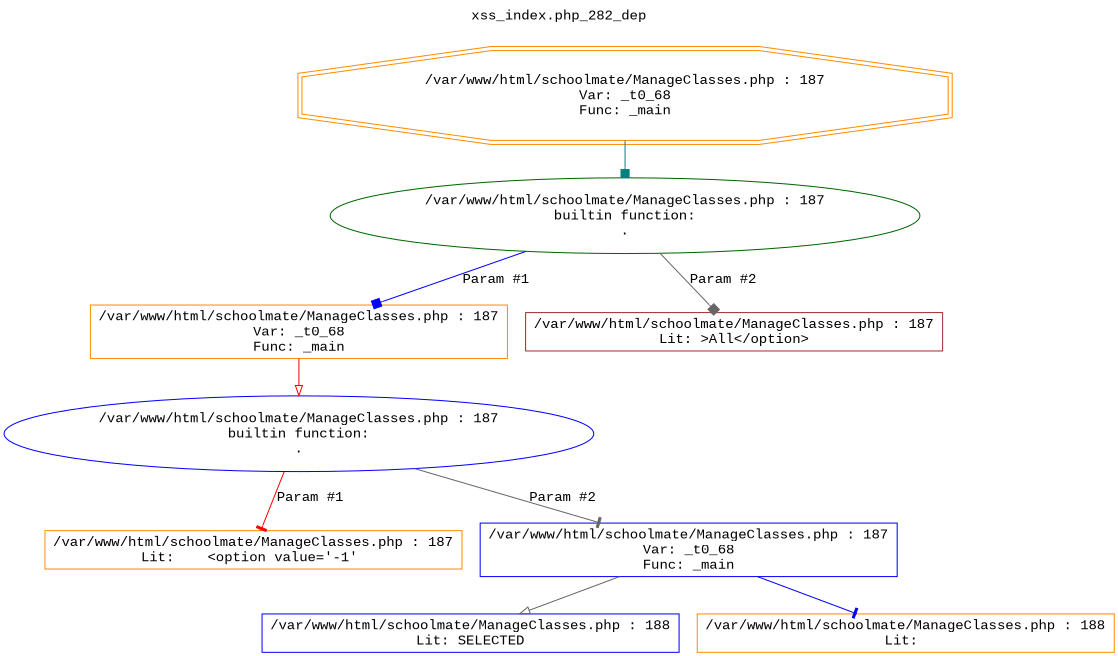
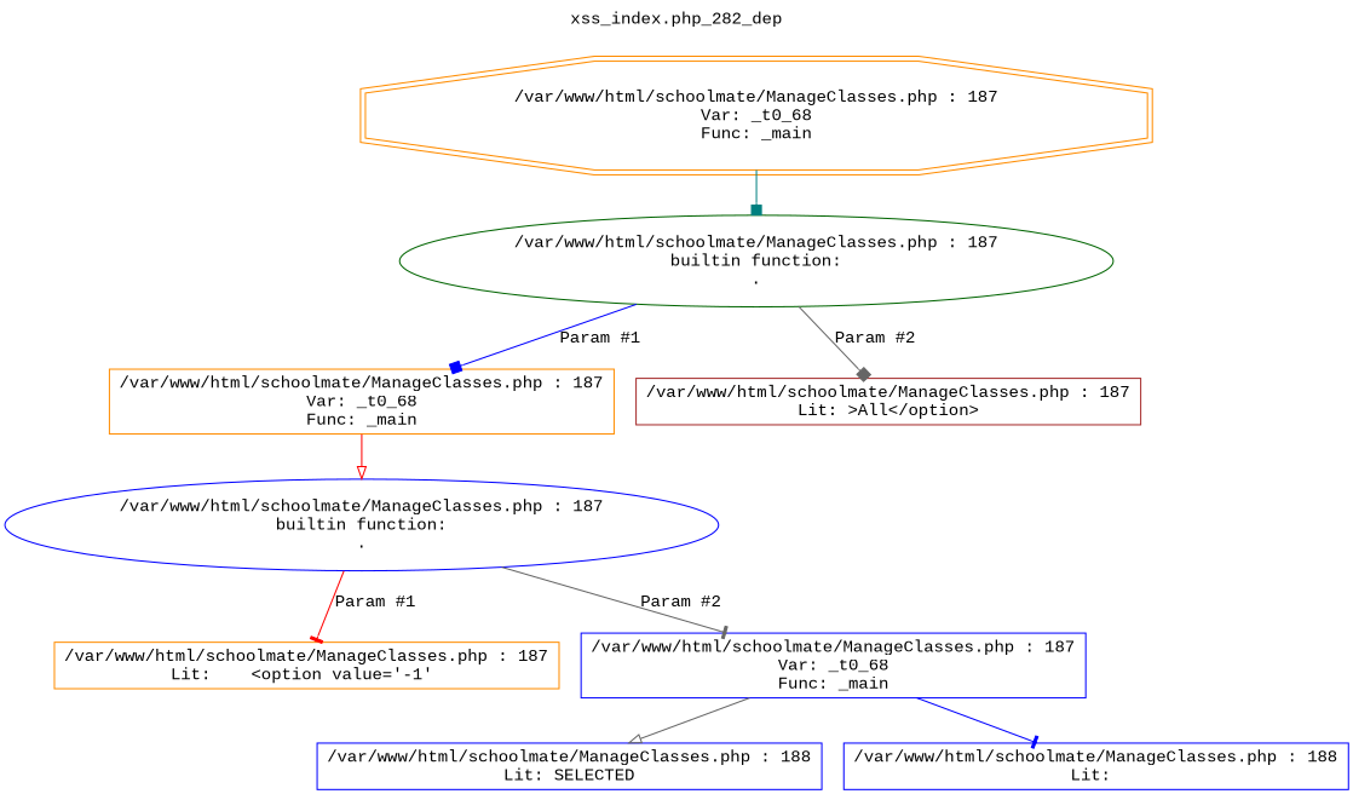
  digraph {
    label="xss_index.php_282_dep"
    labelloc=t
    fontname="Liberation Mono"
    node [shape=box color=darkorange fontname="Liberation Mono"]
    edge [color=gray40 arrowhead=box fontname="Liberation Mono"]
    n1 [label="/var/www/html/schoolmate/ManageClasses.php : 187\nVar: _t0_68\nFunc: _main\n" shape=doubleoctagon]
    n2 [label="/var/www/html/schoolmate/ManageClasses.php : 187\nbuiltin function:\n.\n" shape=ellipse color=darkgreen]
    n3 [label="/var/www/html/schoolmate/ManageClasses.php : 187\nVar: _t0_68\nFunc: _main\n"]
    n4 [label="/var/www/html/schoolmate/ManageClasses.php : 187\nLit: >All</option>\n" color=brown]
    n5 [label="/var/www/html/schoolmate/ManageClasses.php : 187\nbuiltin function:\n.\n" shape=ellipse color=blue]
    n6 [label="/var/www/html/schoolmate/ManageClasses.php : 187\nLit:    <option value='-1' \n"]
    n7 [label="/var/www/html/schoolmate/ManageClasses.php : 187\nVar: _t0_68\nFunc: _main\n" color=blue]
    n8 [label="/var/www/html/schoolmate/ManageClasses.php : 188\nLit: SELECTED\n" color=blue]
-   n9 [label="/var/www/html/schoolmate/ManageClasses.php : 188\nLit: \n"]
+   n9 [label="/var/www/html/schoolmate/ManageClasses.php : 188\nLit: \n" color=blue]
    n1 -> n2 [color=teal]
    n2 -> n3 [label="Param #1" color=blue]
    n2 -> n4 [label="Param #2"]
    n3 -> n5 [color=red arrowhead=onormal]
    n5 -> n6 [label="Param #1" color=red arrowhead=tee]
    n5 -> n7 [label="Param #2" arrowhead=tee]
    n7 -> n8 [arrowhead=onormal]
    n7 -> n9 [color=blue arrowhead=tee]
  }
